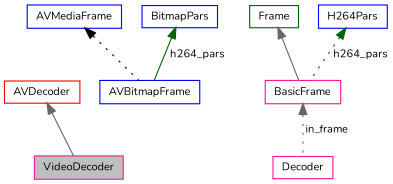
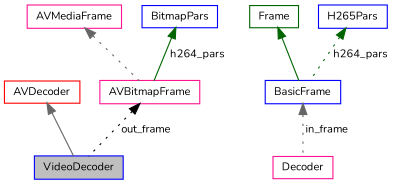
  digraph {
    fontname=Nunito
    node [color=deeppink fillcolor=white fontname=Nunito fontsize=10 shape=record style=filled]
    edge [color=darkgreen dir=back fontname=Nunito fontsize=10 labelfontname=Helvetica labelfontsize=10 style=dotted]
-   n1 [fillcolor=grey75 fontcolor=black height=0.2 label=VideoDecoder width=0.4]
+   n1 [color=blue fillcolor=grey75 fontcolor=black height=0.2 label=VideoDecoder width=0.4]
    n2 [color=red height=0.2 label=AVDecoder width=0.4]
    n3 [height=0.2 label=Decoder width=0.4]
-   n4 [height=0.2 label=BasicFrame width=0.4]
+   n4 [color=blue height=0.2 label=BasicFrame width=0.4]
    n5 [color=darkgreen height=0.2 label=Frame width=0.4]
-   n6 [color=blue height=0.2 label=AVMediaFrame width=0.4]
-   n7 [color=blue height=0.2 label=AVBitmapFrame width=0.4]
-   n8 [color=blue height=0.2 label=H264Pars width=0.4]
+   n6 [height=0.2 label=AVMediaFrame width=0.4]
+   n7 [height=0.2 label=AVBitmapFrame width=0.4]
+   n8 [color=blue height=0.2 label=H265Pars width=0.4]
    n9 [color=blue height=0.2 label=BitmapPars width=0.4]
    n2 -> n1 [color=gray40 style=solid]
    n4 -> n3 [color=gray40 label=" in_frame"]
-   n5 -> n4 [color=gray40 style=solid]
-   n6 -> n7 [color=black]
+   n5 -> n4 [style=solid]
+   n6 -> n7 [color=gray40]
+   n7 -> n1 [color=black label=" out_frame"]
    n8 -> n4 [label=" h264_pars"]
    n9 -> n7 [label=" h264_pars" style=solid]
  }
